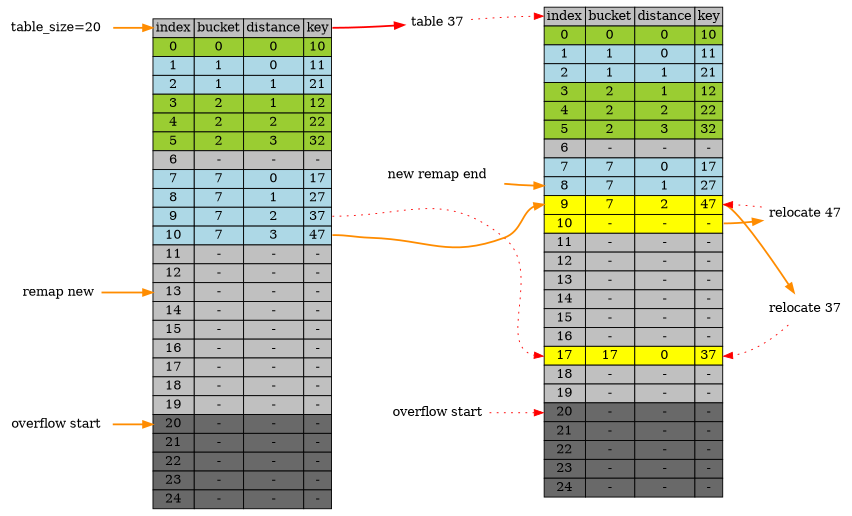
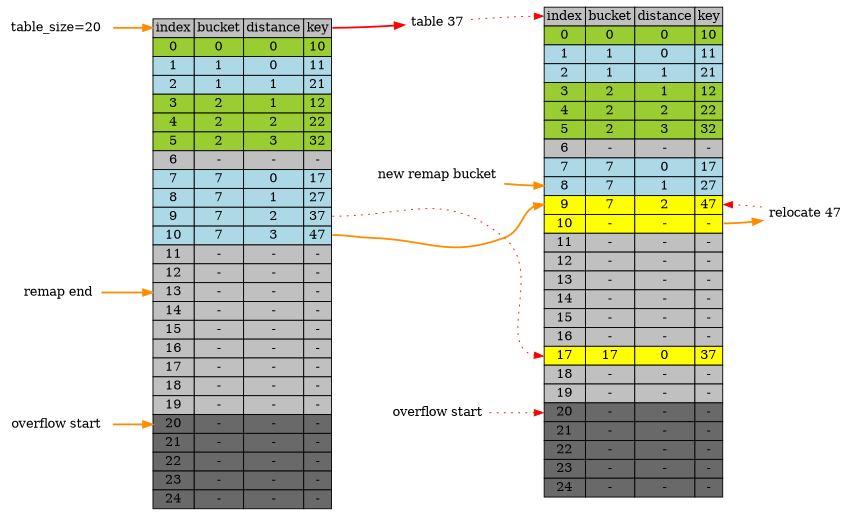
  digraph {
    rankdir=LR
    node [shape=plaintext color=deeppink]
    edge [color=darkorange style=bold]
    n1 [label=<         <TABLE BORDER="0" CELLBORDER="1" CELLSPACING="0">             <TR>                 <TD BGCOLOR="grey" PORT="i">index</TD>                 <TD BGCOLOR="grey">bucket</TD>                 <TD BGCOLOR="grey">distance</TD>                 <TD BGCOLOR="grey" PORT="k">key</TD>             </TR>                        <TR>                 <TD BGCOLOR="yellowgreen" PORT="i0">0</TD>                 <TD BGCOLOR="yellowgreen">0</TD>                 <TD BGCOLOR="yellowgreen">0</TD>                 <TD BGCOLOR="yellowgreen" PORT="k0">10</TD>             </TR>                        <TR>                 <TD BGCOLOR="lightblue" PORT="i1">1</TD>                 <TD BGCOLOR="lightblue">1</TD>                 <TD BGCOLOR="lightblue">0</TD>                 <TD BGCOLOR="lightblue" PORT="k1">11</TD>             </TR>                        <TR>                 <TD BGCOLOR="lightblue" PORT="i2">2</TD>                 <TD BGCOLOR="lightblue">1</TD>                 <TD BGCOLOR="lightblue">1</TD>                 <TD BGCOLOR="lightblue" PORT="k2">21</TD>             </TR>                        <TR>                 <TD BGCOLOR="yellowgreen" PORT="i3">3</TD>                 <TD BGCOLOR="yellowgreen">2</TD>                 <TD BGCOLOR="yellowgreen">1</TD>                 <TD BGCOLOR="yellowgreen" PORT="k3">12</TD>             </TR>                        <TR>                 <TD BGCOLOR="yellowgreen" PORT="i4">4</TD>                 <TD BGCOLOR="yellowgreen">2</TD>                 <TD BGCOLOR="yellowgreen">2</TD>                 <TD BGCOLOR="yellowgreen" PORT="k4">22</TD>             </TR>                        <TR>                 <TD BGCOLOR="yellowgreen" PORT="i5">5</TD>                 <TD BGCOLOR="yellowgreen">2</TD>                 <TD BGCOLOR="yellowgreen">3</TD>                 <TD BGCOLOR="yellowgreen" PORT="k5">32</TD>             </TR>             <TR>                 <TD BGCOLOR="grey" PORT="i6">6</TD>                 <TD BGCOLOR="grey">-</TD>                 <TD BGCOLOR="grey">-</TD>                 <TD BGCOLOR="grey" PORT="k6">-</TD>              </TR>                        <TR>                 <TD BGCOLOR="lightblue" PORT="i7">7</TD>                 <TD BGCOLOR="lightblue">7</TD>                 <TD BGCOLOR="lightblue">0</TD>                 <TD BGCOLOR="lightblue" PORT="k7">17</TD>             </TR>                        <TR>                 <TD BGCOLOR="lightblue" PORT="i8">8</TD>                 <TD BGCOLOR="lightblue">7</TD>                 <TD BGCOLOR="lightblue">1</TD>                 <TD BGCOLOR="lightblue" PORT="k8">27</TD>             </TR>                        <TR>                 <TD BGCOLOR="lightblue" PORT="i9">9</TD>                 <TD BGCOLOR="lightblue">7</TD>                 <TD BGCOLOR="lightblue">2</TD>                 <TD BGCOLOR="lightblue" PORT="k9">37</TD>             </TR>                        <TR>                 <TD BGCOLOR="lightblue" PORT="i10">10</TD>                 <TD BGCOLOR="lightblue">7</TD>                 <TD BGCOLOR="lightblue">3</TD>                 <TD BGCOLOR="lightblue" PORT="k10">47</TD>             </TR>                        <TR>                 <TD BGCOLOR="grey" PORT="i11">11</TD>                 <TD BGCOLOR="grey">-</TD>                 <TD BGCOLOR="grey">-</TD>                 <TD BGCOLOR="grey" PORT="k11">-</TD>             </TR>                        <TR>                 <TD BGCOLOR="grey" PORT="i12">12</TD>                 <TD BGCOLOR="grey">-</TD>                 <TD BGCOLOR="grey">-</TD>                 <TD BGCOLOR="grey" PORT="k12">-</TD>             </TR>                        <TR>                 <TD BGCOLOR="grey" PORT="i13">13</TD>                 <TD BGCOLOR="grey">-</TD>                 <TD BGCOLOR="grey">-</TD>                 <TD BGCOLOR="grey" PORT="k13">-</TD>             </TR>                        <TR>                 <TD BGCOLOR="grey" PORT="i14">14</TD>                 <TD BGCOLOR="grey">-</TD>                 <TD BGCOLOR="grey">-</TD>                 <TD BGCOLOR="grey" PORT="k14">-</TD>             </TR>                        <TR>                 <TD BGCOLOR="grey" PORT="i15">15</TD>                 <TD BGCOLOR="grey">-</TD>                 <TD BGCOLOR="grey">-</TD>                 <TD BGCOLOR="grey" PORT="k15">-</TD>             </TR>                        <TR>                 <TD BGCOLOR="grey" PORT="i16">16</TD>                 <TD BGCOLOR="grey">-</TD>                 <TD BGCOLOR="grey">-</TD>                 <TD BGCOLOR="grey" PORT="k16">-</TD>             </TR>                        <TR>                 <TD BGCOLOR="grey" PORT="i17">17</TD>                 <TD BGCOLOR="grey">-</TD>                 <TD BGCOLOR="grey">-</TD>                 <TD BGCOLOR="grey" PORT="k17">-</TD>             </TR>                        <TR>                 <TD BGCOLOR="grey" PORT="i18">18</TD>                 <TD BGCOLOR="grey">-</TD>                 <TD BGCOLOR="grey">-</TD>                 <TD BGCOLOR="grey" PORT="k18">-</TD>             </TR>                        <TR>                 <TD BGCOLOR="grey" PORT="i19">19</TD>                 <TD BGCOLOR="grey">-</TD>                 <TD BGCOLOR="grey">-</TD>                 <TD BGCOLOR="grey" PORT="k19">-</TD>             </TR>                        <TR>                 <TD BGCOLOR="dimgrey" PORT="i20">20</TD>                 <TD BGCOLOR="dimgrey">-</TD>                 <TD BGCOLOR="dimgrey">-</TD>                 <TD BGCOLOR="dimgrey" PORT="k20">-</TD>             </TR>                        <TR>                 <TD BGCOLOR="dimgrey" PORT="i21">21</TD>                 <TD BGCOLOR="dimgrey">-</TD>                 <TD BGCOLOR="dimgrey">-</TD>                 <TD BGCOLOR="dimgrey" PORT="k21">-</TD>             </TR>                        <TR>                 <TD BGCOLOR="dimgrey" PORT="i22">22</TD>                 <TD BGCOLOR="dimgrey">-</TD>                 <TD BGCOLOR="dimgrey">-</TD>                 <TD BGCOLOR="dimgrey" PORT="k22">-</TD>             </TR>                        <TR>                 <TD BGCOLOR="dimgrey" PORT="i23">23</TD>                 <TD BGCOLOR="dimgrey">-</TD>                 <TD BGCOLOR="dimgrey">-</TD>                 <TD BGCOLOR="dimgrey" PORT="k23">-</TD>             </TR>                        <TR>                 <TD BGCOLOR="dimgrey" PORT="i24">24</TD>                 <TD BGCOLOR="dimgrey">-</TD>                 <TD BGCOLOR="dimgrey">-</TD>                 <TD BGCOLOR="dimgrey" PORT="k24">-</TD>             </TR>                    </TABLE>     > color=""]
    n2 [label=<         <TABLE BORDER="0" CELLBORDER="1" CELLSPACING="0">             <TR>                 <TD BGCOLOR="grey" PORT="i">index</TD>                 <TD BGCOLOR="grey">bucket</TD>                 <TD BGCOLOR="grey">distance</TD>                 <TD BGCOLOR="grey" PORT="k">key</TD>             </TR>                        <TR>                 <TD BGCOLOR="yellowgreen" PORT="i0">0</TD>                 <TD BGCOLOR="yellowgreen">0</TD>                 <TD BGCOLOR="yellowgreen">0</TD>                 <TD BGCOLOR="yellowgreen" PORT="k0">10</TD>             </TR>                        <TR>                 <TD BGCOLOR="lightblue" PORT="i1">1</TD>                 <TD BGCOLOR="lightblue">1</TD>                 <TD BGCOLOR="lightblue">0</TD>                 <TD BGCOLOR="lightblue" PORT="k1">11</TD>             </TR>                        <TR>                 <TD BGCOLOR="lightblue" PORT="i2">2</TD>                 <TD BGCOLOR="lightblue">1</TD>                 <TD BGCOLOR="lightblue">1</TD>                 <TD BGCOLOR="lightblue" PORT="k2">21</TD>             </TR>                        <TR>                 <TD BGCOLOR="yellowgreen" PORT="i3">3</TD>                 <TD BGCOLOR="yellowgreen">2</TD>                 <TD BGCOLOR="yellowgreen">1</TD>                 <TD BGCOLOR="yellowgreen" PORT="k3">12</TD>             </TR>                        <TR>                 <TD BGCOLOR="yellowgreen" PORT="i4">4</TD>                 <TD BGCOLOR="yellowgreen">2</TD>                 <TD BGCOLOR="yellowgreen">2</TD>                 <TD BGCOLOR="yellowgreen" PORT="k4">22</TD>             </TR>                        <TR>                 <TD BGCOLOR="yellowgreen" PORT="i5">5</TD>                 <TD BGCOLOR="yellowgreen">2</TD>                 <TD BGCOLOR="yellowgreen">3</TD>                 <TD BGCOLOR="yellowgreen" PORT="k5">32</TD>             </TR>             <TR>                 <TD BGCOLOR="grey" PORT="i6">6</TD>                 <TD BGCOLOR="grey">-</TD>                 <TD BGCOLOR="grey">-</TD>                 <TD BGCOLOR="grey" PORT="k6">-</TD>              </TR>                        <TR>                 <TD BGCOLOR="lightblue" PORT="i7">7</TD>                 <TD BGCOLOR="lightblue">7</TD>                 <TD BGCOLOR="lightblue">0</TD>                 <TD BGCOLOR="lightblue" PORT="k7">17</TD>             </TR>                        <TR>                 <TD BGCOLOR="lightblue" PORT="i8">8</TD>                 <TD BGCOLOR="lightblue">7</TD>                 <TD BGCOLOR="lightblue">1</TD>                 <TD BGCOLOR="lightblue" PORT="k8">27</TD>             </TR>                        <TR>                 <TD BGCOLOR="yellow" PORT="i9">9</TD>yellow                 <TD BGCOLOR="yellow">7</TD>                 <TD BGCOLOR="yellow">2</TD>                 <TD BGCOLOR="yellow" PORT="k9">47</TD>             </TR>                        <TR>                 <TD BGCOLOR="yellow" PORT="i10">10</TD>                 <TD BGCOLOR="yellow">-</TD>                 <TD BGCOLOR="yellow">-</TD>                 <TD BGCOLOR="yellow" PORT="k10">-</TD>             </TR>                        <TR>                 <TD BGCOLOR="grey" PORT="i11">11</TD>                 <TD BGCOLOR="grey">-</TD>                 <TD BGCOLOR="grey">-</TD>                 <TD BGCOLOR="grey" PORT="k11">-</TD>             </TR>                        <TR>                 <TD BGCOLOR="grey" PORT="i12">12</TD>                 <TD BGCOLOR="grey">-</TD>                 <TD BGCOLOR="grey">-</TD>                 <TD BGCOLOR="grey" PORT="k12">-</TD>             </TR>                        <TR>                 <TD BGCOLOR="grey" PORT="i13">13</TD>                 <TD BGCOLOR="grey">-</TD>                 <TD BGCOLOR="grey">-</TD>                 <TD BGCOLOR="grey" PORT="k13">-</TD>             </TR>                        <TR>                 <TD BGCOLOR="grey" PORT="i14">14</TD>                 <TD BGCOLOR="grey">-</TD>                 <TD BGCOLOR="grey">-</TD>                 <TD BGCOLOR="grey" PORT="k14">-</TD>             </TR>                        <TR>                 <TD BGCOLOR="grey" PORT="i15">15</TD>                 <TD BGCOLOR="grey">-</TD>                 <TD BGCOLOR="grey">-</TD>                 <TD BGCOLOR="grey" PORT="k15">-</TD>             </TR>                        <TR>                 <TD BGCOLOR="grey" PORT="i16">16</TD>                 <TD BGCOLOR="grey">-</TD>                 <TD BGCOLOR="grey">-</TD>                 <TD BGCOLOR="grey" PORT="k16">-</TD>             </TR>                        <TR>                 <TD BGCOLOR="yellow" PORT="i17">17</TD>                 <TD BGCOLOR="yellow">17</TD>                 <TD BGCOLOR="yellow">0</TD>                 <TD BGCOLOR="yellow" PORT="k17">37</TD>             </TR>                        <TR>                 <TD BGCOLOR="grey" PORT="i18">18</TD>                 <TD BGCOLOR="grey">-</TD>                 <TD BGCOLOR="grey">-</TD>                 <TD BGCOLOR="grey" PORT="k18">-</TD>             </TR>                        <TR>                 <TD BGCOLOR="grey" PORT="i19">19</TD>                 <TD BGCOLOR="grey">-</TD>                 <TD BGCOLOR="grey">-</TD>                 <TD BGCOLOR="grey" PORT="k19">-</TD>             </TR>                        <TR>                 <TD BGCOLOR="dimgrey" PORT="i20">20</TD>                 <TD BGCOLOR="dimgrey">-</TD>                 <TD BGCOLOR="dimgrey">-</TD>                 <TD BGCOLOR="dimgrey" PORT="k20">-</TD>             </TR>                        <TR>                 <TD BGCOLOR="dimgrey" PORT="i21">21</TD>                 <TD BGCOLOR="dimgrey">-</TD>                 <TD BGCOLOR="dimgrey">-</TD>                 <TD BGCOLOR="dimgrey" PORT="k21">-</TD>             </TR>                        <TR>                 <TD BGCOLOR="dimgrey" PORT="i22">22</TD>                 <TD BGCOLOR="dimgrey">-</TD>                 <TD BGCOLOR="dimgrey">-</TD>                 <TD BGCOLOR="dimgrey" PORT="k22">-</TD>             </TR>                        <TR>                 <TD BGCOLOR="dimgrey" PORT="i23">23</TD>                 <TD BGCOLOR="dimgrey">-</TD>                 <TD BGCOLOR="dimgrey">-</TD>                 <TD BGCOLOR="dimgrey" PORT="k23">-</TD>             </TR>                        <TR>                 <TD BGCOLOR="dimgrey" PORT="i24">24</TD>                 <TD BGCOLOR="dimgrey">-</TD>                 <TD BGCOLOR="dimgrey">-</TD>                 <TD BGCOLOR="dimgrey" PORT="k24">-</TD>             </TR>                    </TABLE>     > color=""]
    n3 [label="table 37"]
-   "relocate 37"
    "relocate 47" [color=purple]
    "table_size=20 " [color=gray40]
    "overflow start "
    "overflow start"
-   "remap end" [color=purple label="remap new"]
-   "new remap end" [color=purple]
+   "remap end" [color=purple]
+   "new remap end" [color=purple label="new remap bucket"]
    n1 -> n2 [color=red headport=i17 style=dotted tailport=k9]
    n1 -> n2 [headport=i9 tailport=k10]
    n1 -> n3 [color=red tailport=k]
-   n2 -> "relocate 37" [tailport=k9]
    n2 -> "relocate 47" [tailport=k10]
    n3 -> n2 [color=red headport=i style=dotted]
-   "relocate 37" -> n2 [color=red headport=k17 style=dotted]
    "relocate 47" -> n2 [color=red headport=k9 style=dotted]
    "table_size=20 " -> n1 [headport=i]
    "overflow start " -> n1 [headport=i20]
    "overflow start" -> n2 [color=red headport=i20 style=dotted]
    "remap end" -> n1 [headport=i13]
    "new remap end" -> n2 [headport=i8]
  }
